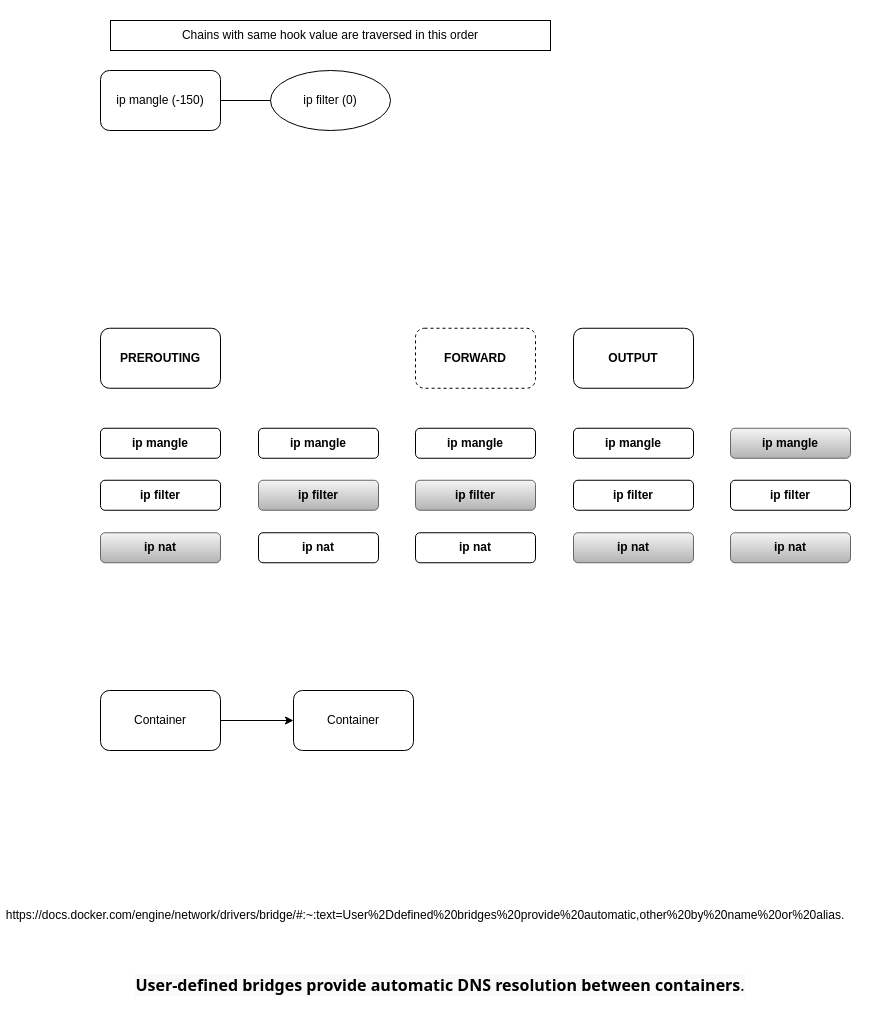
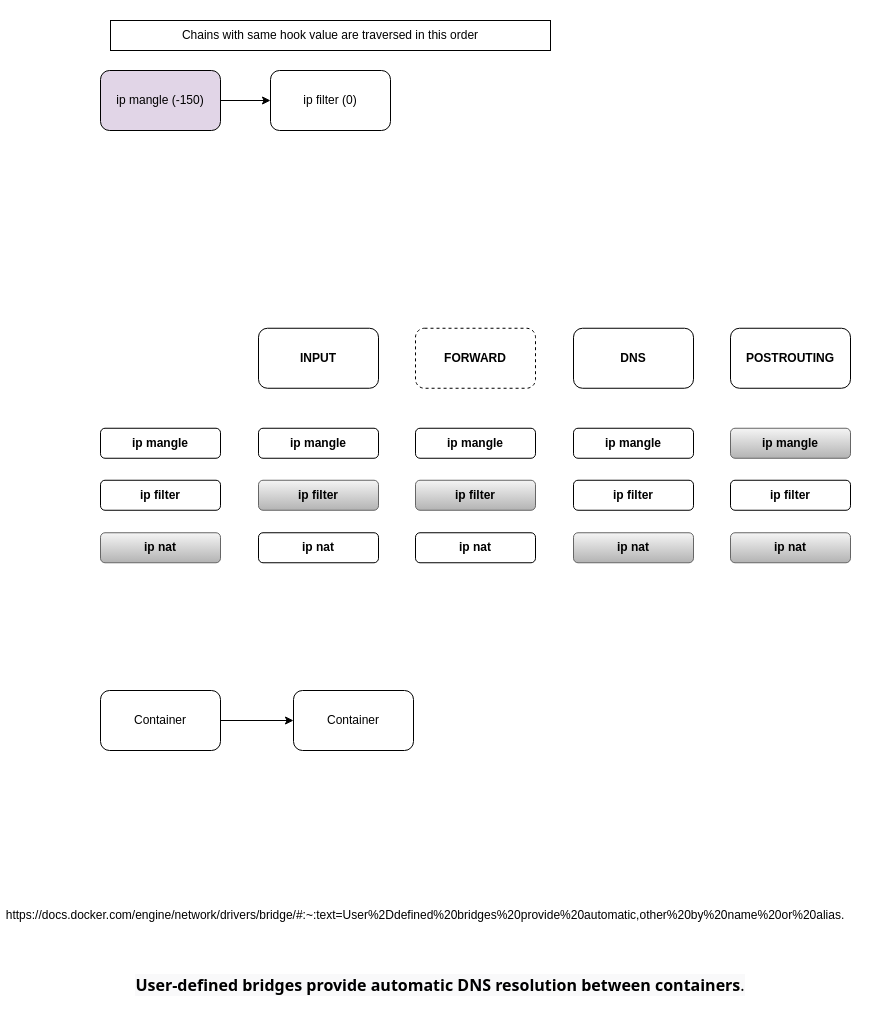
  <mxCell id="0" />
  <mxCell id="1" parent="0" />
- <mxCell id="2" value="" style="edgeStyle=orthogonalEdgeStyle;rounded=0;orthogonalLoop=1;jettySize=auto;html=1;endArrow=none;" edge="1" parent="1" source="3" target="4"><mxGeometry relative="1" as="geometry" /></mxCell>
- <mxCell id="3" value="ip mangle (-150)" style="rounded=1;whiteSpace=wrap;html=1;" vertex="1" parent="1"><mxGeometry x="100" y="70" width="120" height="60" as="geometry" /></mxCell>
- <mxCell id="4" value="ip filter (0)" style="ellipse;whiteSpace=wrap;html=1;" vertex="1" parent="1"><mxGeometry x="270" y="70" width="120" height="60" as="geometry" /></mxCell>
+ <mxCell id="2" value="" style="edgeStyle=orthogonalEdgeStyle;rounded=0;orthogonalLoop=1;jettySize=auto;html=1;" edge="1" parent="1" source="3" target="4"><mxGeometry relative="1" as="geometry" /></mxCell>
+ <mxCell id="3" value="ip mangle (-150)" style="rounded=1;whiteSpace=wrap;html=1;fillColor=#e1d5e7;" vertex="1" parent="1"><mxGeometry x="100" y="70" width="120" height="60" as="geometry" /></mxCell>
+ <mxCell id="4" value="ip filter (0)" style="rounded=1;whiteSpace=wrap;html=1;" vertex="1" parent="1"><mxGeometry x="270" y="70" width="120" height="60" as="geometry" /></mxCell>
  <mxCell id="5" value="Chains with same hook value are traversed in this order" style="text;html=1;align=center;verticalAlign=middle;whiteSpace=wrap;rounded=0;strokeColor=default;" vertex="1" parent="1"><mxGeometry x="110" y="20" width="440" height="30" as="geometry" /></mxCell>
  <mxCell id="6" value="" style="edgeStyle=orthogonalEdgeStyle;rounded=0;orthogonalLoop=1;jettySize=auto;html=1;" edge="1" parent="1" source="7" target="8"><mxGeometry relative="1" as="geometry" /></mxCell>
  <mxCell id="7" value="Container" style="rounded=1;whiteSpace=wrap;html=1;" vertex="1" parent="1"><mxGeometry x="100" y="690" width="120" height="60" as="geometry" /></mxCell>
  <mxCell id="8" value="Container" style="rounded=1;whiteSpace=wrap;html=1;" vertex="1" parent="1"><mxGeometry x="293" y="690" width="120" height="60" as="geometry" /></mxCell>
  <mxCell id="9" value="" style="group" vertex="1" connectable="0" parent="1"><mxGeometry x="100" y="327.75" width="120" height="234.5" as="geometry" /></mxCell>
- <mxCell id="10" value="&lt;b&gt;PREROUTING&lt;/b&gt;" style="rounded=1;whiteSpace=wrap;html=1;" vertex="1" parent="9"><mxGeometry width="120" height="60" as="geometry" /></mxCell>
  <mxCell id="11" value="&lt;b&gt;ip mangle&lt;/b&gt;" style="rounded=1;whiteSpace=wrap;html=1;" vertex="1" parent="9"><mxGeometry y="100" width="120" height="30" as="geometry" /></mxCell>
  <mxCell id="12" value="&lt;b&gt;ip filter&lt;/b&gt;" style="rounded=1;whiteSpace=wrap;html=1;" vertex="1" parent="9"><mxGeometry y="152" width="120" height="30" as="geometry" /></mxCell>
  <mxCell id="13" value="&lt;b&gt;ip nat&lt;/b&gt;" style="rounded=1;whiteSpace=wrap;html=1;fillColor=#f5f5f5;gradientColor=#b3b3b3;strokeColor=#666666;" vertex="1" parent="9"><mxGeometry y="204.5" width="120" height="30" as="geometry" /></mxCell>
  <mxCell id="14" value="" style="group" vertex="1" connectable="0" parent="1"><mxGeometry x="258" y="327.75" width="120" height="234.5" as="geometry" /></mxCell>
+ <mxCell id="15" value="&lt;b&gt;INPUT&lt;/b&gt;" style="rounded=1;whiteSpace=wrap;html=1;" vertex="1" parent="14"><mxGeometry width="120" height="60" as="geometry" /></mxCell>
  <mxCell id="16" value="&lt;b&gt;ip mangle&lt;/b&gt;" style="rounded=1;whiteSpace=wrap;html=1;" vertex="1" parent="14"><mxGeometry y="100" width="120" height="30" as="geometry" /></mxCell>
  <mxCell id="17" value="&lt;b&gt;ip filter&lt;/b&gt;" style="rounded=1;whiteSpace=wrap;html=1;fillColor=#f5f5f5;gradientColor=#b3b3b3;strokeColor=#666666;" vertex="1" parent="14"><mxGeometry y="152" width="120" height="30" as="geometry" /></mxCell>
  <mxCell id="18" value="&lt;b&gt;ip nat&lt;/b&gt;" style="rounded=1;whiteSpace=wrap;html=1;" vertex="1" parent="14"><mxGeometry y="204.5" width="120" height="30" as="geometry" /></mxCell>
  <mxCell id="19" value="" style="group" vertex="1" connectable="0" parent="1"><mxGeometry x="415" y="327.75" width="120" height="234.5" as="geometry" /></mxCell>
  <mxCell id="20" value="&lt;b&gt;FORWARD&lt;/b&gt;" style="rounded=1;whiteSpace=wrap;html=1;dashed=1;" vertex="1" parent="19"><mxGeometry width="120" height="60" as="geometry" /></mxCell>
  <mxCell id="21" value="&lt;b&gt;ip mangle&lt;/b&gt;" style="rounded=1;whiteSpace=wrap;html=1;" vertex="1" parent="19"><mxGeometry y="100" width="120" height="30" as="geometry" /></mxCell>
  <mxCell id="22" value="&lt;b&gt;ip filter&lt;/b&gt;" style="rounded=1;whiteSpace=wrap;html=1;fillColor=#f5f5f5;gradientColor=#b3b3b3;strokeColor=#666666;" vertex="1" parent="19"><mxGeometry y="152" width="120" height="30" as="geometry" /></mxCell>
  <mxCell id="23" value="&lt;b&gt;ip nat&lt;/b&gt;" style="rounded=1;whiteSpace=wrap;html=1;" vertex="1" parent="19"><mxGeometry y="204.5" width="120" height="30" as="geometry" /></mxCell>
  <mxCell id="24" value="" style="group" vertex="1" connectable="0" parent="1"><mxGeometry x="573" y="327.75" width="120" height="234.5" as="geometry" /></mxCell>
- <mxCell id="25" value="&lt;b&gt;OUTPUT&lt;/b&gt;" style="rounded=1;whiteSpace=wrap;html=1;" vertex="1" parent="24"><mxGeometry width="120" height="60" as="geometry" /></mxCell>
+ <mxCell id="25" value="&lt;b&gt;DNS&lt;/b&gt;" style="rounded=1;whiteSpace=wrap;html=1;" vertex="1" parent="24"><mxGeometry width="120" height="60" as="geometry" /></mxCell>
  <mxCell id="26" value="&lt;b&gt;ip mangle&lt;/b&gt;" style="rounded=1;whiteSpace=wrap;html=1;" vertex="1" parent="24"><mxGeometry y="100" width="120" height="30" as="geometry" /></mxCell>
  <mxCell id="27" value="&lt;b&gt;ip filter&lt;/b&gt;" style="rounded=1;whiteSpace=wrap;html=1;" vertex="1" parent="24"><mxGeometry y="152" width="120" height="30" as="geometry" /></mxCell>
  <mxCell id="28" value="&lt;b&gt;ip nat&lt;/b&gt;" style="rounded=1;whiteSpace=wrap;html=1;fillColor=#f5f5f5;gradientColor=#b3b3b3;strokeColor=#666666;" vertex="1" parent="24"><mxGeometry y="204.5" width="120" height="30" as="geometry" /></mxCell>
  <mxCell id="29" value="" style="group" vertex="1" connectable="0" parent="1"><mxGeometry x="730" y="327.75" width="120" height="234.5" as="geometry" /></mxCell>
+ <mxCell id="30" value="&lt;b&gt;POSTROUTING&lt;/b&gt;" style="rounded=1;whiteSpace=wrap;html=1;" vertex="1" parent="29"><mxGeometry width="120" height="60" as="geometry" /></mxCell>
  <mxCell id="31" value="&lt;b&gt;ip mangle&lt;/b&gt;" style="rounded=1;whiteSpace=wrap;html=1;fillColor=#f5f5f5;gradientColor=#b3b3b3;strokeColor=#666666;" vertex="1" parent="29"><mxGeometry y="100" width="120" height="30" as="geometry" /></mxCell>
  <mxCell id="32" value="&lt;b&gt;ip filter&lt;/b&gt;" style="rounded=1;whiteSpace=wrap;html=1;" vertex="1" parent="29"><mxGeometry y="152" width="120" height="30" as="geometry" /></mxCell>
  <mxCell id="33" value="&lt;b&gt;ip nat&lt;/b&gt;" style="rounded=1;whiteSpace=wrap;html=1;fillColor=#f5f5f5;gradientColor=#b3b3b3;strokeColor=#666666;" vertex="1" parent="29"><mxGeometry y="204.5" width="120" height="30" as="geometry" /></mxCell>
  <mxCell id="34" value="https://docs.docker.com/engine/network/drivers/bridge/#:~:text=User%2Ddefined%20bridges%20provide%20automatic,other%20by%20name%20or%20alias." style="text;html=1;align=center;verticalAlign=middle;whiteSpace=wrap;rounded=0;" vertex="1" parent="1"><mxGeometry x="110" y="900" width="630" height="30" as="geometry" /></mxCell>
  <mxCell id="35" value="&lt;strong style=&quot;box-sizing: border-box; border-width: 0px; border-style: solid; border-color: initial; --tw-border-spacing-x: 0; --tw-border-spacing-y: 0; --tw-translate-x: 0; --tw-translate-y: 0; --tw-rotate: 0; --tw-skew-x: 0; --tw-skew-y: 0; --tw-scale-x: 1; --tw-scale-y: 1; --tw-pan-x: ; --tw-pan-y: ; --tw-pinch-zoom: ; --tw-scroll-snap-strictness: proximity; --tw-gradient-from-position: ; --tw-gradient-via-position: ; --tw-gradient-to-position: ; --tw-ordinal: ; --tw-slashed-zero: ; --tw-numeric-figure: ; --tw-numeric-spacing: ; --tw-numeric-fraction: ; --tw-ring-inset: ; --tw-ring-offset-width: 0px; --tw-ring-offset-color: #fff; --tw-ring-color: rgb(59 130 246 / 0.5); --tw-ring-offset-shadow: 0 0 #0000; --tw-ring-shadow: 0 0 #0000; --tw-shadow: 0 0 #0000; --tw-shadow-colored: 0 0 #0000; --tw-blur: ; --tw-brightness: ; --tw-contrast: ; --tw-grayscale: ; --tw-hue-rotate: ; --tw-invert: ; --tw-saturate: ; --tw-sepia: ; --tw-drop-shadow: ; --tw-backdrop-blur: ; --tw-backdrop-brightness: ; --tw-backdrop-contrast: ; --tw-backdrop-grayscale: ; --tw-backdrop-hue-rotate: ; --tw-backdrop-invert: ; --tw-backdrop-opacity: ; --tw-backdrop-saturate: ; --tw-backdrop-sepia: ; --tw-contain-size: ; --tw-contain-layout: ; --tw-contain-paint: ; --tw-contain-style: ; font-weight: 600; color: rgb(0, 0, 0); font-family: &amp;quot;Roboto Flex&amp;quot;, system-ui, -apple-system, BlinkMacSystemFont, &amp;quot;Segoe UI&amp;quot;, Oxygen, Ubuntu, Cantarell, &amp;quot;Open Sans&amp;quot;, &amp;quot;Helvetica Neue&amp;quot;, sans-serif; font-size: 16px; font-style: normal; font-variant-ligatures: normal; font-variant-caps: normal; letter-spacing: normal; orphans: 2; text-align: left; text-indent: 0px; text-transform: none; widows: 2; word-spacing: 0px; -webkit-text-stroke-width: 0px; white-space: normal; background-color: rgb(249, 249, 250); text-decoration-thickness: initial; text-decoration-style: initial; text-decoration-color: initial;&quot;&gt;User-defined bridges provide automatic DNS resolution between containers&lt;/strong&gt;&lt;span style=&quot;color: rgb(0, 0, 0); font-family: &amp;quot;Roboto Flex&amp;quot;, system-ui, -apple-system, BlinkMacSystemFont, &amp;quot;Segoe UI&amp;quot;, Oxygen, Ubuntu, Cantarell, &amp;quot;Open Sans&amp;quot;, &amp;quot;Helvetica Neue&amp;quot;, sans-serif; font-size: 16px; font-style: normal; font-variant-ligatures: normal; font-variant-caps: normal; font-weight: 400; letter-spacing: normal; orphans: 2; text-align: left; text-indent: 0px; text-transform: none; widows: 2; word-spacing: 0px; -webkit-text-stroke-width: 0px; white-space: normal; background-color: rgb(249, 249, 250); text-decoration-thickness: initial; text-decoration-style: initial; text-decoration-color: initial; display: inline !important; float: none;&quot;&gt;.&lt;/span&gt;" style="text;html=1;align=center;verticalAlign=middle;whiteSpace=wrap;rounded=0;" vertex="1" parent="1"><mxGeometry x="20" y="970" width="840" height="30" as="geometry" /></mxCell>
